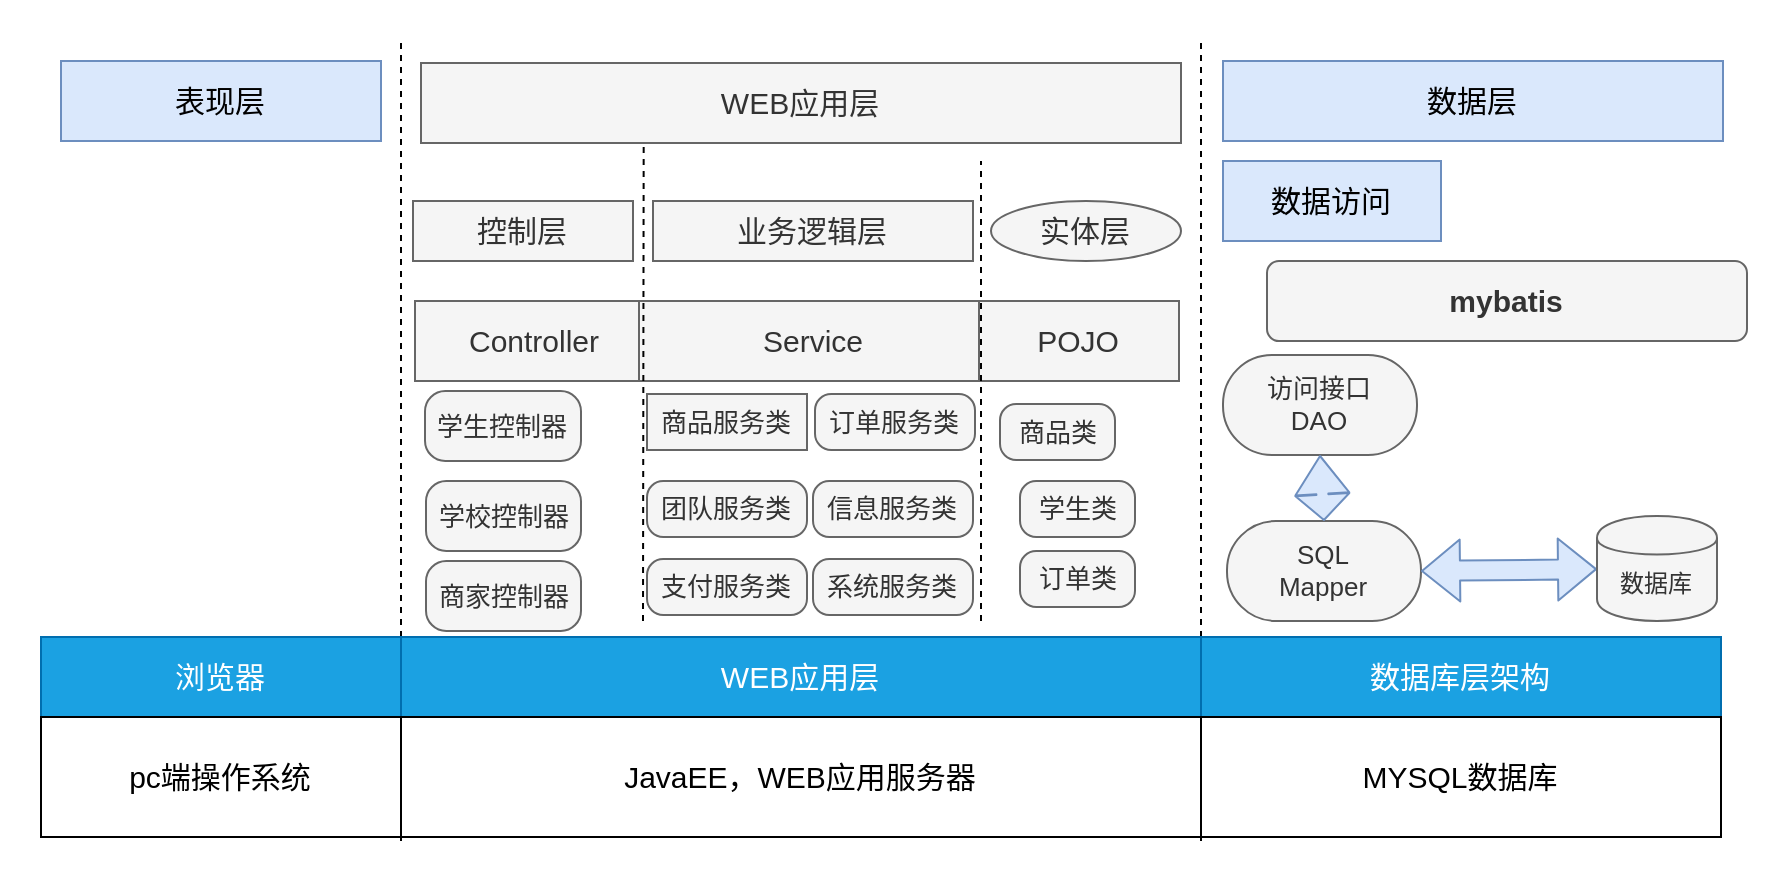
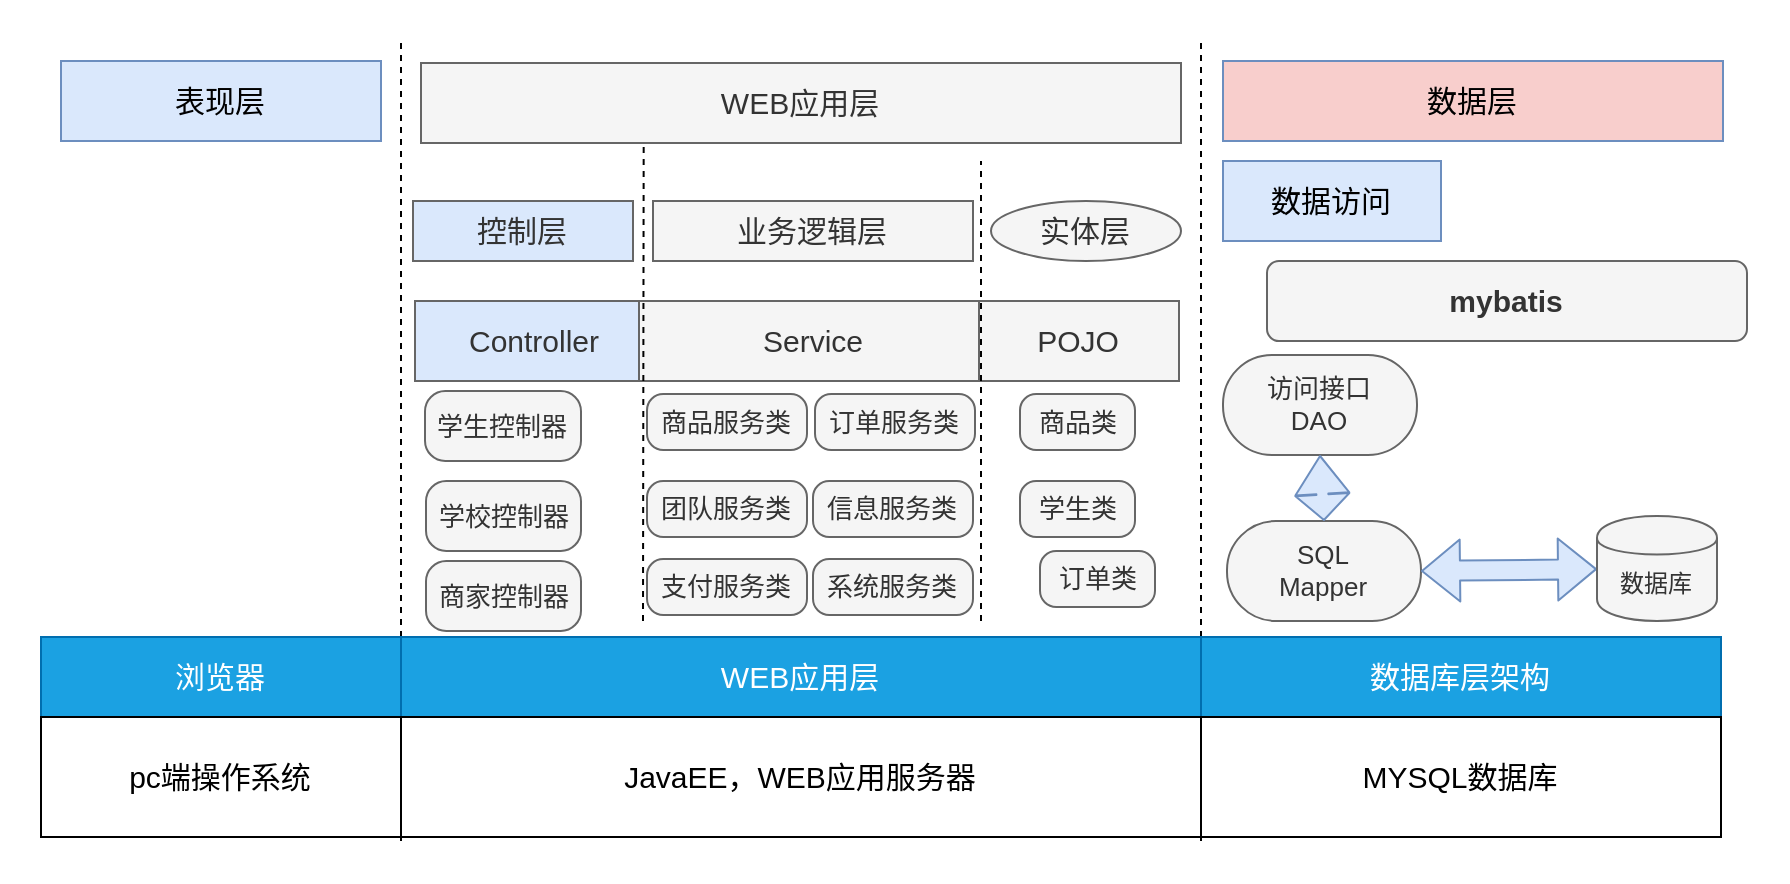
  <mxCell id="0" />
  <mxCell id="1" parent="0" />
  <mxCell id="2" value="" style="endArrow=none;dashed=1;html=1;fontSize=15;" edge="1" parent="1"><mxGeometry width="50" height="50" relative="1" as="geometry"><mxPoint x="200" y="420" as="sourcePoint" /><mxPoint x="200" y="20" as="targetPoint" /></mxGeometry></mxCell>
  <mxCell id="3" value="" style="endArrow=none;dashed=1;html=1;fontSize=15;" edge="1" parent="1"><mxGeometry width="50" height="50" relative="1" as="geometry"><mxPoint x="600" y="420" as="sourcePoint" /><mxPoint x="600" y="20" as="targetPoint" /></mxGeometry></mxCell>
  <mxCell id="4" value="表现层" style="rounded=0;whiteSpace=wrap;html=1;fillColor=#dae8fc;strokeColor=#6c8ebf;fontSize=15;" vertex="1" parent="1"><mxGeometry x="30" y="30" width="160" height="40" as="geometry" /></mxCell>
  <mxCell id="5" value="浏览器" style="rounded=0;whiteSpace=wrap;html=1;fillColor=#1ba1e2;strokeColor=#006EAF;fontColor=#ffffff;fontSize=15;" vertex="1" parent="1"><mxGeometry x="20" y="318" width="180" height="40" as="geometry" /></mxCell>
  <mxCell id="6" value="pc端操作系统" style="rounded=0;whiteSpace=wrap;html=1;fontSize=15;" vertex="1" parent="1"><mxGeometry x="20" y="358" width="180" height="60" as="geometry" /></mxCell>
  <mxCell id="7" value="WEB应用层" style="rounded=0;whiteSpace=wrap;html=1;fillColor=#f5f5f5;strokeColor=#666666;fontColor=#333333;fontSize=15;" vertex="1" parent="1"><mxGeometry x="210" y="31" width="380" height="40" as="geometry" /></mxCell>
- <mxCell id="8" value="控制层" style="rounded=0;whiteSpace=wrap;html=1;fillColor=#f5f5f5;strokeColor=#666666;fontColor=#333333;fontSize=15;" vertex="1" parent="1"><mxGeometry x="206" y="100" width="110" height="30" as="geometry" /></mxCell>
+ <mxCell id="8" value="控制层" style="rounded=0;whiteSpace=wrap;html=1;fillColor=#dae8fc;strokeColor=#666666;fontColor=#333333;fontSize=15;" vertex="1" parent="1"><mxGeometry x="206" y="100" width="110" height="30" as="geometry" /></mxCell>
  <mxCell id="9" value="业务逻辑层" style="rounded=0;whiteSpace=wrap;html=1;fillColor=#f5f5f5;strokeColor=#666666;fontColor=#333333;fontSize=15;" vertex="1" parent="1"><mxGeometry x="326" y="100" width="160" height="30" as="geometry" /></mxCell>
  <mxCell id="10" value="实体层" style="ellipse;whiteSpace=wrap;html=1;fillColor=#f5f5f5;strokeColor=#666666;fontColor=#333333;fontSize=15;" vertex="1" parent="1"><mxGeometry x="495" y="100" width="95" height="30" as="geometry" /></mxCell>
- <mxCell id="11" value="Controller" style="rounded=0;whiteSpace=wrap;html=1;fillColor=#f5f5f5;strokeColor=#666666;fontColor=#333333;fontSize=15;" vertex="1" parent="1"><mxGeometry x="207" y="150" width="120" height="40" as="geometry" /></mxCell>
+ <mxCell id="11" value="Controller" style="rounded=0;whiteSpace=wrap;html=1;fillColor=#dae8fc;strokeColor=#666666;fontColor=#333333;fontSize=15;" vertex="1" parent="1"><mxGeometry x="207" y="150" width="120" height="40" as="geometry" /></mxCell>
  <mxCell id="12" value="Service" style="rounded=0;whiteSpace=wrap;html=1;fillColor=#f5f5f5;strokeColor=#666666;fontColor=#333333;fontSize=15;" vertex="1" parent="1"><mxGeometry x="319" y="150" width="175" height="40" as="geometry" /></mxCell>
  <mxCell id="13" value="POJO" style="rounded=0;whiteSpace=wrap;html=1;fillColor=#f5f5f5;strokeColor=#666666;fontColor=#333333;fontSize=15;" vertex="1" parent="1"><mxGeometry x="489" y="150" width="100" height="40" as="geometry" /></mxCell>
  <mxCell id="14" value="WEB应用层" style="rounded=0;whiteSpace=wrap;html=1;fillColor=#1ba1e2;strokeColor=#006EAF;fontColor=#ffffff;fontSize=15;" vertex="1" parent="1"><mxGeometry x="200" y="318" width="400" height="40" as="geometry" /></mxCell>
  <mxCell id="15" value="JavaEE，WEB应用服务器" style="rounded=0;whiteSpace=wrap;html=1;fontSize=15;" vertex="1" parent="1"><mxGeometry x="200" y="358" width="400" height="60" as="geometry" /></mxCell>
- <mxCell id="16" value="数据层" style="rounded=0;whiteSpace=wrap;html=1;fillColor=#dae8fc;strokeColor=#6c8ebf;fontSize=15;" vertex="1" parent="1"><mxGeometry x="611" y="30" width="250" height="40" as="geometry" /></mxCell>
+ <mxCell id="16" value="数据层" style="rounded=0;whiteSpace=wrap;html=1;fillColor=#f8cecc;strokeColor=#6c8ebf;fontSize=15;" vertex="1" parent="1"><mxGeometry x="611" y="30" width="250" height="40" as="geometry" /></mxCell>
  <mxCell id="17" value="数据访问" style="rounded=0;whiteSpace=wrap;html=1;fillColor=#dae8fc;strokeColor=#6c8ebf;fontSize=15;" vertex="1" parent="1"><mxGeometry x="611" y="80" width="109" height="40" as="geometry" /></mxCell>
  <mxCell id="18" value="&lt;b style=&quot;font-size: 15px;&quot;&gt;&lt;font style=&quot;font-size: 15px;&quot;&gt;mybatis&lt;/font&gt;&lt;/b&gt;" style="rounded=1;whiteSpace=wrap;html=1;fillColor=#f5f5f5;strokeColor=#666666;fontSize=15;fontColor=#333333;" vertex="1" parent="1"><mxGeometry x="633" y="130" width="240" height="40" as="geometry" /></mxCell>
  <mxCell id="19" value="访问接口&lt;br&gt;DAO" style="rounded=1;whiteSpace=wrap;html=1;fillColor=#f5f5f5;strokeColor=#666666;arcSize=49;fontSize=13;fontColor=#333333;" vertex="1" parent="1"><mxGeometry x="611" y="177" width="97" height="50" as="geometry" /></mxCell>
  <mxCell id="20" value="SQL&lt;br&gt;Mapper" style="rounded=1;whiteSpace=wrap;html=1;fillColor=#f5f5f5;strokeColor=#666666;arcSize=49;fontSize=13;fontColor=#333333;" vertex="1" parent="1"><mxGeometry x="613" y="260" width="97" height="50" as="geometry" /></mxCell>
  <mxCell id="21" value="" style="shape=flexArrow;endArrow=classic;startArrow=classic;html=1;fontSize=13;exitX=1;exitY=0.5;exitDx=0;exitDy=0;fillColor=#dae8fc;strokeColor=#6c8ebf;" edge="1" parent="1" source="20" target="22"><mxGeometry width="50" height="50" relative="1" as="geometry"><mxPoint x="530" y="220" as="sourcePoint" /><mxPoint x="800" y="290" as="targetPoint" /></mxGeometry></mxCell>
  <mxCell id="22" value="数据库" style="shape=cylinder;whiteSpace=wrap;html=1;boundedLbl=1;backgroundOutline=1;fillColor=#f5f5f5;strokeColor=#666666;fontColor=#333333;" vertex="1" parent="1"><mxGeometry x="798" y="257.5" width="60" height="52.5" as="geometry" /></mxCell>
  <mxCell id="23" value="数据库层架构" style="rounded=0;whiteSpace=wrap;html=1;fillColor=#1ba1e2;strokeColor=#006EAF;fontColor=#ffffff;fontSize=15;" vertex="1" parent="1"><mxGeometry x="600" y="318" width="260" height="40" as="geometry" /></mxCell>
  <mxCell id="24" value="MYSQL数据库" style="rounded=0;whiteSpace=wrap;html=1;fontSize=15;" vertex="1" parent="1"><mxGeometry x="600" y="358" width="260" height="60" as="geometry" /></mxCell>
  <mxCell id="25" value="" style="endArrow=none;dashed=1;html=1;fontSize=13;entryX=0.293;entryY=1.05;entryDx=0;entryDy=0;entryPerimeter=0;" edge="1" parent="1" target="7"><mxGeometry width="50" height="50" relative="1" as="geometry"><mxPoint x="321" y="310" as="sourcePoint" /><mxPoint x="321" y="90" as="targetPoint" /></mxGeometry></mxCell>
  <mxCell id="26" value="" style="endArrow=none;dashed=1;html=1;fontSize=13;" edge="1" parent="1"><mxGeometry width="50" height="50" relative="1" as="geometry"><mxPoint x="490" y="310" as="sourcePoint" /><mxPoint x="490" y="80" as="targetPoint" /></mxGeometry></mxCell>
  <mxCell id="27" value="学生控制器" style="rounded=1;whiteSpace=wrap;html=1;fillColor=#f5f5f5;strokeColor=#666666;arcSize=29;fontSize=13;fontColor=#333333;" vertex="1" parent="1"><mxGeometry x="212" y="195" width="78" height="35" as="geometry" /></mxCell>
  <mxCell id="28" value="学校控制器" style="rounded=1;whiteSpace=wrap;html=1;fillColor=#f5f5f5;strokeColor=#666666;arcSize=29;fontSize=13;fontColor=#333333;" vertex="1" parent="1"><mxGeometry x="212.5" y="240" width="77.5" height="35" as="geometry" /></mxCell>
  <mxCell id="29" value="商家控制器" style="rounded=1;whiteSpace=wrap;html=1;fillColor=#f5f5f5;strokeColor=#666666;arcSize=29;fontSize=13;fontColor=#333333;" vertex="1" parent="1"><mxGeometry x="212.5" y="280" width="77.5" height="35" as="geometry" /></mxCell>
  <mxCell id="30" value="" style="shape=flexArrow;endArrow=classic;startArrow=classic;html=1;fontSize=13;width=6;startSize=3.91;entryX=0.5;entryY=1;entryDx=0;entryDy=0;exitX=0.5;exitY=0;exitDx=0;exitDy=0;fillColor=#dae8fc;strokeColor=#6c8ebf;" edge="1" parent="1" source="20" target="19"><mxGeometry width="50" height="50" relative="1" as="geometry"><mxPoint x="480" y="220" as="sourcePoint" /><mxPoint x="530" y="170" as="targetPoint" /></mxGeometry></mxCell>
- <mxCell id="31" value="商品服务类" style="whiteSpace=wrap;html=1;fillColor=#f5f5f5;strokeColor=#666666;arcSize=29;fontSize=13;fontColor=#333333;rounded=0;" vertex="1" parent="1"><mxGeometry x="323" y="196.5" width="80" height="28" as="geometry" /></mxCell>
+ <mxCell id="31" value="商品服务类" style="rounded=1;whiteSpace=wrap;html=1;fillColor=#f5f5f5;strokeColor=#666666;arcSize=29;fontSize=13;fontColor=#333333;" vertex="1" parent="1"><mxGeometry x="323" y="196.5" width="80" height="28" as="geometry" /></mxCell>
  <mxCell id="32" value="订单服务类" style="rounded=1;whiteSpace=wrap;html=1;fillColor=#f5f5f5;strokeColor=#666666;arcSize=29;fontSize=13;fontColor=#333333;" vertex="1" parent="1"><mxGeometry x="407" y="196.5" width="80" height="28" as="geometry" /></mxCell>
  <mxCell id="33" value="团队服务类" style="rounded=1;whiteSpace=wrap;html=1;fillColor=#f5f5f5;strokeColor=#666666;arcSize=29;fontSize=13;fontColor=#333333;" vertex="1" parent="1"><mxGeometry x="323" y="240" width="80" height="28" as="geometry" /></mxCell>
  <mxCell id="34" value="信息服务类" style="rounded=1;whiteSpace=wrap;html=1;fillColor=#f5f5f5;strokeColor=#666666;arcSize=29;fontSize=13;fontColor=#333333;" vertex="1" parent="1"><mxGeometry x="406" y="240" width="80" height="28" as="geometry" /></mxCell>
  <mxCell id="35" value="支付服务类" style="rounded=1;whiteSpace=wrap;html=1;fillColor=#f5f5f5;strokeColor=#666666;arcSize=29;fontSize=13;fontColor=#333333;" vertex="1" parent="1"><mxGeometry x="323" y="279" width="80" height="28" as="geometry" /></mxCell>
- <mxCell id="36" value="商品类" style="rounded=1;whiteSpace=wrap;html=1;fillColor=#f5f5f5;strokeColor=#666666;arcSize=29;fontSize=13;fontColor=#333333;" vertex="1" parent="1"><mxGeometry x="499.5" y="201.5" width="57.5" height="28" as="geometry" /></mxCell>
+ <mxCell id="36" value="商品类" style="rounded=1;whiteSpace=wrap;html=1;fillColor=#f5f5f5;strokeColor=#666666;arcSize=29;fontSize=13;fontColor=#333333;" vertex="1" parent="1"><mxGeometry x="509.5" y="196.5" width="57.5" height="28" as="geometry" /></mxCell>
  <mxCell id="37" value="学生类" style="rounded=1;whiteSpace=wrap;html=1;fillColor=#f5f5f5;strokeColor=#666666;arcSize=29;fontSize=13;fontColor=#333333;" vertex="1" parent="1"><mxGeometry x="509.5" y="240" width="57.5" height="28" as="geometry" /></mxCell>
- <mxCell id="38" value="订单类" style="rounded=1;whiteSpace=wrap;html=1;fillColor=#f5f5f5;strokeColor=#666666;arcSize=29;fontSize=13;fontColor=#333333;" vertex="1" parent="1"><mxGeometry x="509.5" y="275" width="57.5" height="28" as="geometry" /></mxCell>
+ <mxCell id="38" value="订单类" style="rounded=1;whiteSpace=wrap;html=1;fillColor=#f5f5f5;strokeColor=#666666;arcSize=29;fontSize=13;fontColor=#333333;" vertex="1" parent="1"><mxGeometry x="519.5" y="275" width="57.5" height="28" as="geometry" /></mxCell>
  <mxCell id="39" value="系统服务类" style="rounded=1;whiteSpace=wrap;html=1;fillColor=#f5f5f5;strokeColor=#666666;arcSize=29;fontSize=13;fontColor=#333333;" vertex="1" parent="1"><mxGeometry x="406" y="279" width="80" height="28" as="geometry" /></mxCell>
